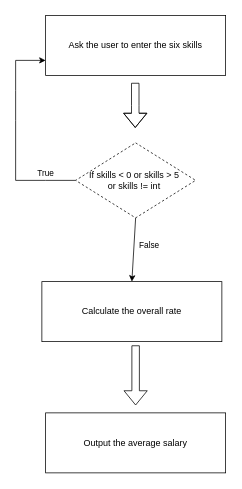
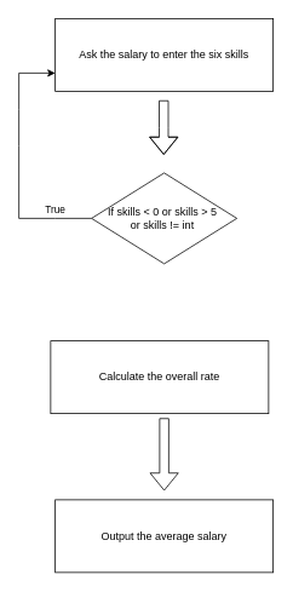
  <mxCell id="0" />
  <mxCell id="1" parent="0" />
- <mxCell id="2" value="Ask the user to enter the six skills" style="rounded=0;whiteSpace=wrap;html=1;" parent="1" vertex="1"><mxGeometry x="60" y="20" width="240" height="80" as="geometry" /></mxCell>
+ <mxCell id="2" value="Ask the salary to enter the six skills" style="rounded=0;whiteSpace=wrap;html=1;" parent="1" vertex="1"><mxGeometry x="60" y="20" width="240" height="80" as="geometry" /></mxCell>
  <mxCell id="3" value="Calculate the overall rate" style="rounded=0;whiteSpace=wrap;html=1;" parent="1" vertex="1"><mxGeometry x="55" y="375" width="240" height="80" as="geometry" /></mxCell>
  <mxCell id="4" value="" style="shape=flexArrow;endArrow=classic;html=1;rounded=0;" parent="1" edge="1"><mxGeometry width="50" height="50" relative="1" as="geometry"><mxPoint x="179.5" y="110" as="sourcePoint" /><mxPoint x="179.5" y="170" as="targetPoint" /><Array as="points"><mxPoint x="179.5" y="140" /></Array></mxGeometry></mxCell>
  <mxCell id="5" value="Output the average salary" style="rounded=0;whiteSpace=wrap;html=1;" parent="1" vertex="1"><mxGeometry x="60" y="550" width="240" height="80" as="geometry" /></mxCell>
- <mxCell id="6" value="If skills &amp;lt; 0 or skills &amp;gt; 5&amp;nbsp;&lt;br&gt;or skills != int&amp;nbsp;" style="rhombus;whiteSpace=wrap;html=1;dashed=1;" vertex="1" parent="1"><mxGeometry x="100" y="190" width="160" height="100" as="geometry" /></mxCell>
+ <mxCell id="6" value="If skills &amp;lt; 0 or skills &amp;gt; 5&amp;nbsp;&lt;br&gt;or skills != int&amp;nbsp;" style="rhombus;whiteSpace=wrap;html=1;" vertex="1" parent="1"><mxGeometry x="100" y="190" width="160" height="100" as="geometry" /></mxCell>
  <mxCell id="7" value="True" style="endArrow=classic;html=1;rounded=0;exitX=0;exitY=0.5;exitDx=0;exitDy=0;entryX=0;entryY=0.75;entryDx=0;entryDy=0;" edge="1" parent="1" source="6" target="2"><mxGeometry x="-0.714" y="-10" width="50" height="50" relative="1" as="geometry"><mxPoint x="-30" y="210" as="sourcePoint" /><mxPoint x="20" y="160" as="targetPoint" /><Array as="points"><mxPoint x="60" y="240" /><mxPoint x="20" y="240" /><mxPoint x="20" y="160" /><mxPoint x="20" y="120" /><mxPoint x="20" y="80" /></Array><mxPoint as="offset" /></mxGeometry></mxCell>
- <mxCell id="8" value="False" style="endArrow=classic;html=1;rounded=0;exitX=0.5;exitY=1;exitDx=0;exitDy=0;entryX=0.5;entryY=0;entryDx=0;entryDy=0;" edge="1" parent="1" source="6" target="3"><mxGeometry x="-0.143" y="20" width="50" height="50" relative="1" as="geometry"><mxPoint x="250" y="340" as="sourcePoint" /><mxPoint x="300" y="290" as="targetPoint" /><mxPoint as="offset" /></mxGeometry></mxCell>
  <mxCell id="9" value="" style="shape=flexArrow;endArrow=classic;html=1;rounded=0;" edge="1" parent="1"><mxGeometry width="50" height="50" relative="1" as="geometry"><mxPoint x="180" y="460" as="sourcePoint" /><mxPoint x="180" y="540" as="targetPoint" /></mxGeometry></mxCell>
